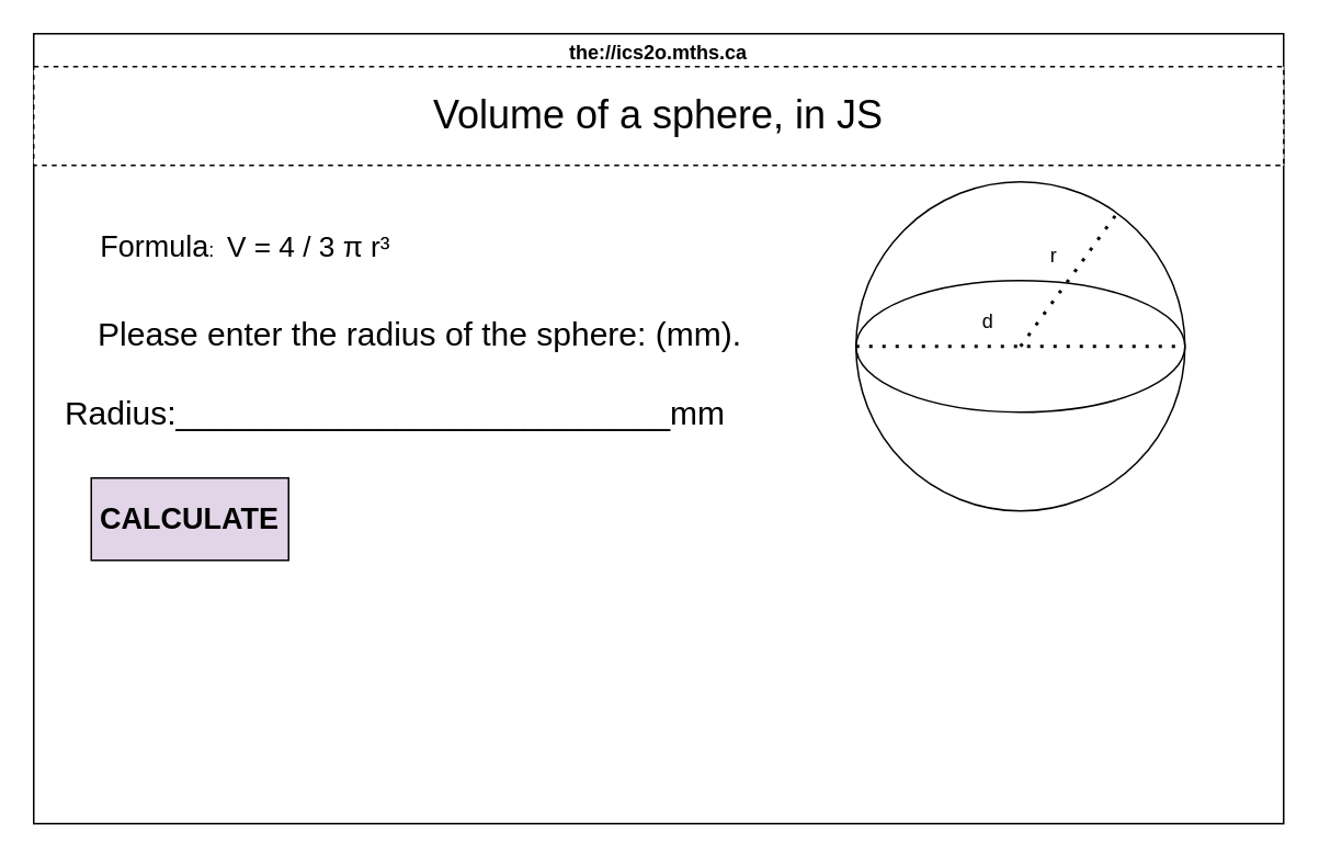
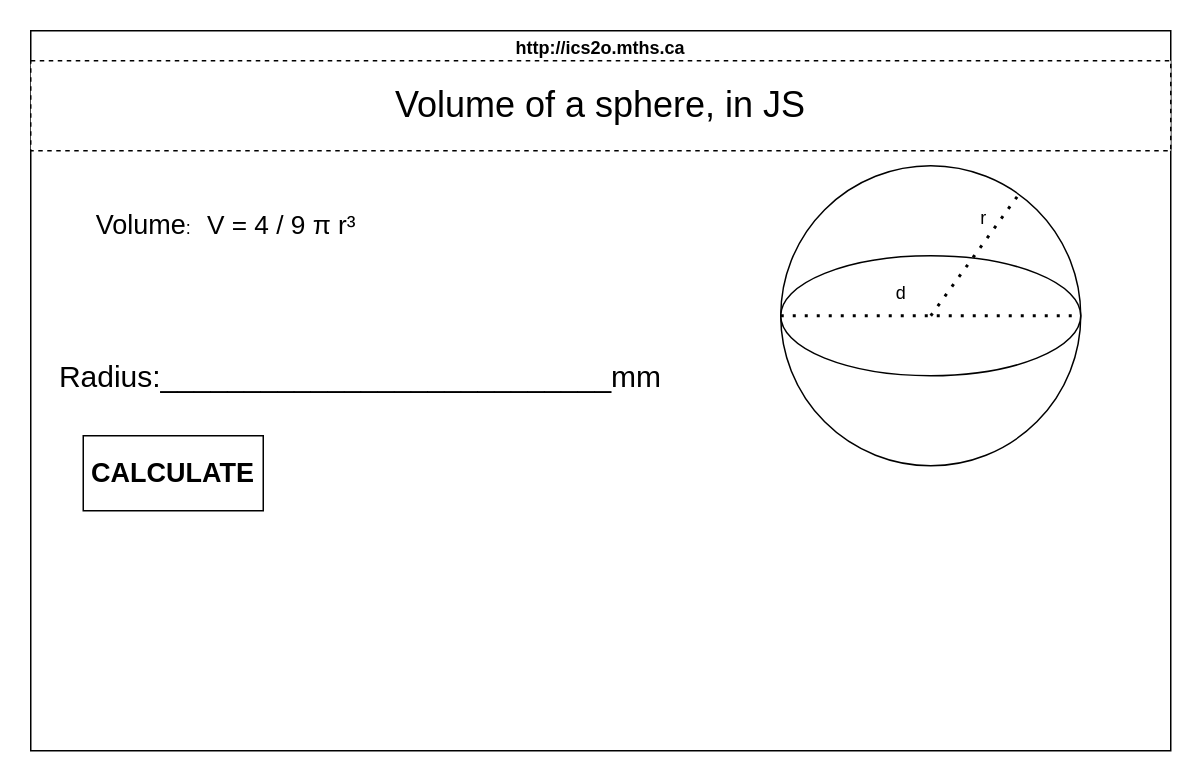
  <mxCell id="0" />
  <mxCell id="1" parent="0" />
- <mxCell id="2" value="the://ics2o.mths.ca" style="swimlane;whiteSpace=wrap;html=1;" parent="1" vertex="1"><mxGeometry x="20" y="20" width="760" height="480" as="geometry" /></mxCell>
+ <mxCell id="2" value="http://ics2o.mths.ca" style="swimlane;whiteSpace=wrap;html=1;" parent="1" vertex="1"><mxGeometry x="20" y="20" width="760" height="480" as="geometry" /></mxCell>
  <mxCell id="3" value="" style="ellipse;whiteSpace=wrap;html=1;aspect=fixed;" parent="2" vertex="1"><mxGeometry x="500" y="90" width="200" height="200" as="geometry" /></mxCell>
  <mxCell id="4" value="" style="endArrow=none;dashed=1;html=1;dashPattern=1 3;strokeWidth=2;" parent="2" target="5" edge="1"><mxGeometry width="50" height="50" relative="1" as="geometry"><mxPoint x="610" y="200" as="sourcePoint" /><mxPoint x="660" y="150" as="targetPoint" /></mxGeometry></mxCell>
  <mxCell id="5" value="" style="ellipse;whiteSpace=wrap;html=1;" parent="2" vertex="1"><mxGeometry x="500" y="150" width="200" height="80" as="geometry" /></mxCell>
  <mxCell id="6" value="" style="endArrow=none;dashed=1;html=1;dashPattern=1 3;strokeWidth=2;entryX=0.791;entryY=0.099;entryDx=0;entryDy=0;entryPerimeter=0;" parent="2" target="3" edge="1"><mxGeometry width="50" height="50" relative="1" as="geometry"><mxPoint x="600" y="190" as="sourcePoint" /><mxPoint x="650" y="110" as="targetPoint" /></mxGeometry></mxCell>
  <mxCell id="7" value="" style="endArrow=none;dashed=1;html=1;dashPattern=1 3;strokeWidth=2;entryX=1;entryY=0.5;entryDx=0;entryDy=0;exitX=0;exitY=0.5;exitDx=0;exitDy=0;" parent="2" source="5" target="5" edge="1"><mxGeometry width="50" height="50" relative="1" as="geometry"><mxPoint x="500" y="170" as="sourcePoint" /><mxPoint x="550" y="120" as="targetPoint" /></mxGeometry></mxCell>
  <mxCell id="8" value="d" style="text;html=1;align=center;verticalAlign=middle;resizable=0;points=[];autosize=1;strokeColor=none;fillColor=none;" parent="2" vertex="1"><mxGeometry x="565" y="160" width="30" height="30" as="geometry" /></mxCell>
- <mxCell id="9" value="r" style="text;html=1;align=center;verticalAlign=middle;resizable=0;points=[];autosize=1;strokeColor=none;fillColor=none;" parent="2" vertex="1"><mxGeometry x="605" y="120" width="30" height="30" as="geometry" /></mxCell>
- <mxCell id="10" value="&lt;font style=&quot;font-size: 18px;&quot;&gt;Formula&lt;/font&gt;:" style="text;html=1;align=center;verticalAlign=middle;resizable=0;points=[];autosize=1;strokeColor=none;fillColor=none;" vertex="1" parent="2"><mxGeometry x="30" y="110" width="90" height="40" as="geometry" /></mxCell>
+ <mxCell id="9" value="r" style="text;html=1;align=center;verticalAlign=middle;resizable=0;points=[];autosize=1;strokeColor=none;fillColor=none;" parent="2" vertex="1"><mxGeometry x="620" y="110" width="30" height="30" as="geometry" /></mxCell>
+ <mxCell id="10" value="&lt;font style=&quot;font-size: 18px;&quot;&gt;Volume&lt;/font&gt;:" style="text;html=1;align=center;verticalAlign=middle;resizable=0;points=[];autosize=1;strokeColor=none;fillColor=none;" vertex="1" parent="2"><mxGeometry x="30" y="110" width="90" height="40" as="geometry" /></mxCell>
  <mxCell id="11" value="&lt;font style=&quot;font-size: 24px;&quot;&gt;Volume of a sphere, in JS&lt;/font&gt;" style="rounded=0;whiteSpace=wrap;html=1;dashed=1;" vertex="1" parent="2"><mxGeometry y="20" width="760" height="60" as="geometry" /></mxCell>
- <mxCell id="12" value="&lt;span style=&quot;color: rgb(0, 0, 0); font-family: Helvetica, Arial, sans-serif; font-size: 17.5px; text-align: start;&quot;&gt;V = 4 / 3 π r³&lt;/span&gt;" style="text;html=1;align=center;verticalAlign=middle;whiteSpace=wrap;rounded=0;" vertex="1" parent="2"><mxGeometry x="105" y="112.5" width="125" height="35" as="geometry" /></mxCell>
+ <mxCell id="12" value="&lt;span style=&quot;color: rgb(0, 0, 0); font-family: Helvetica, Arial, sans-serif; font-size: 17.5px; text-align: start;&quot;&gt;V = 4 / 9 π r³&lt;/span&gt;" style="text;html=1;align=center;verticalAlign=middle;whiteSpace=wrap;rounded=0;" vertex="1" parent="2"><mxGeometry x="105" y="112.5" width="125" height="35" as="geometry" /></mxCell>
  <mxCell id="13" value="&lt;div style=&quot;color: rgb(0, 0, 0); font-family: Helvetica, Arial, sans-serif; font-size: 1.25rem; text-align: start;&quot; class=&quot;page-content&quot;&gt;&lt;span&gt;Radius:___________________________mm&lt;/span&gt;&lt;/div&gt;" style="text;html=1;align=center;verticalAlign=middle;whiteSpace=wrap;rounded=0;" vertex="1" parent="2"><mxGeometry x="15" y="215" width="410" height="30" as="geometry" /></mxCell>
- <mxCell id="14" value="&lt;div style=&quot;color: rgb(0, 0, 0); font-family: Helvetica, Arial, sans-serif; font-size: 1.25rem; text-align: start;&quot; class=&quot;page-content&quot;&gt;&lt;span style=&quot;background-color: light-dark(#ffffff, var(--ge-dark-color, #121212));&quot;&gt;Please enter the radius of the sphere: (mm).&lt;/span&gt;&lt;/div&gt;&lt;div&gt;&lt;br&gt;&lt;/div&gt;" style="text;html=1;align=center;verticalAlign=middle;whiteSpace=wrap;rounded=0;" vertex="1" parent="2"><mxGeometry x="30" y="175" width="410" height="30" as="geometry" /></mxCell>
- <mxCell id="15" value="&lt;h2&gt;CALCULATE&lt;/h2&gt;" style="rounded=0;whiteSpace=wrap;html=1;fillColor=#e1d5e7;" vertex="1" parent="2"><mxGeometry x="35" y="270" width="120" height="50" as="geometry" /></mxCell>
+ <mxCell id="15" value="&lt;h2&gt;CALCULATE&lt;/h2&gt;" style="rounded=0;whiteSpace=wrap;html=1;" vertex="1" parent="2"><mxGeometry x="35" y="270" width="120" height="50" as="geometry" /></mxCell>
  <mxCell id="16" value="&lt;p&gt;&lt;br&gt;&lt;/p&gt;" style="text;html=1;align=center;verticalAlign=middle;resizable=0;points=[];autosize=1;strokeColor=none;fillColor=none;" vertex="1" parent="1"><mxGeometry x="195" y="138" width="20" height="50" as="geometry" /></mxCell>
